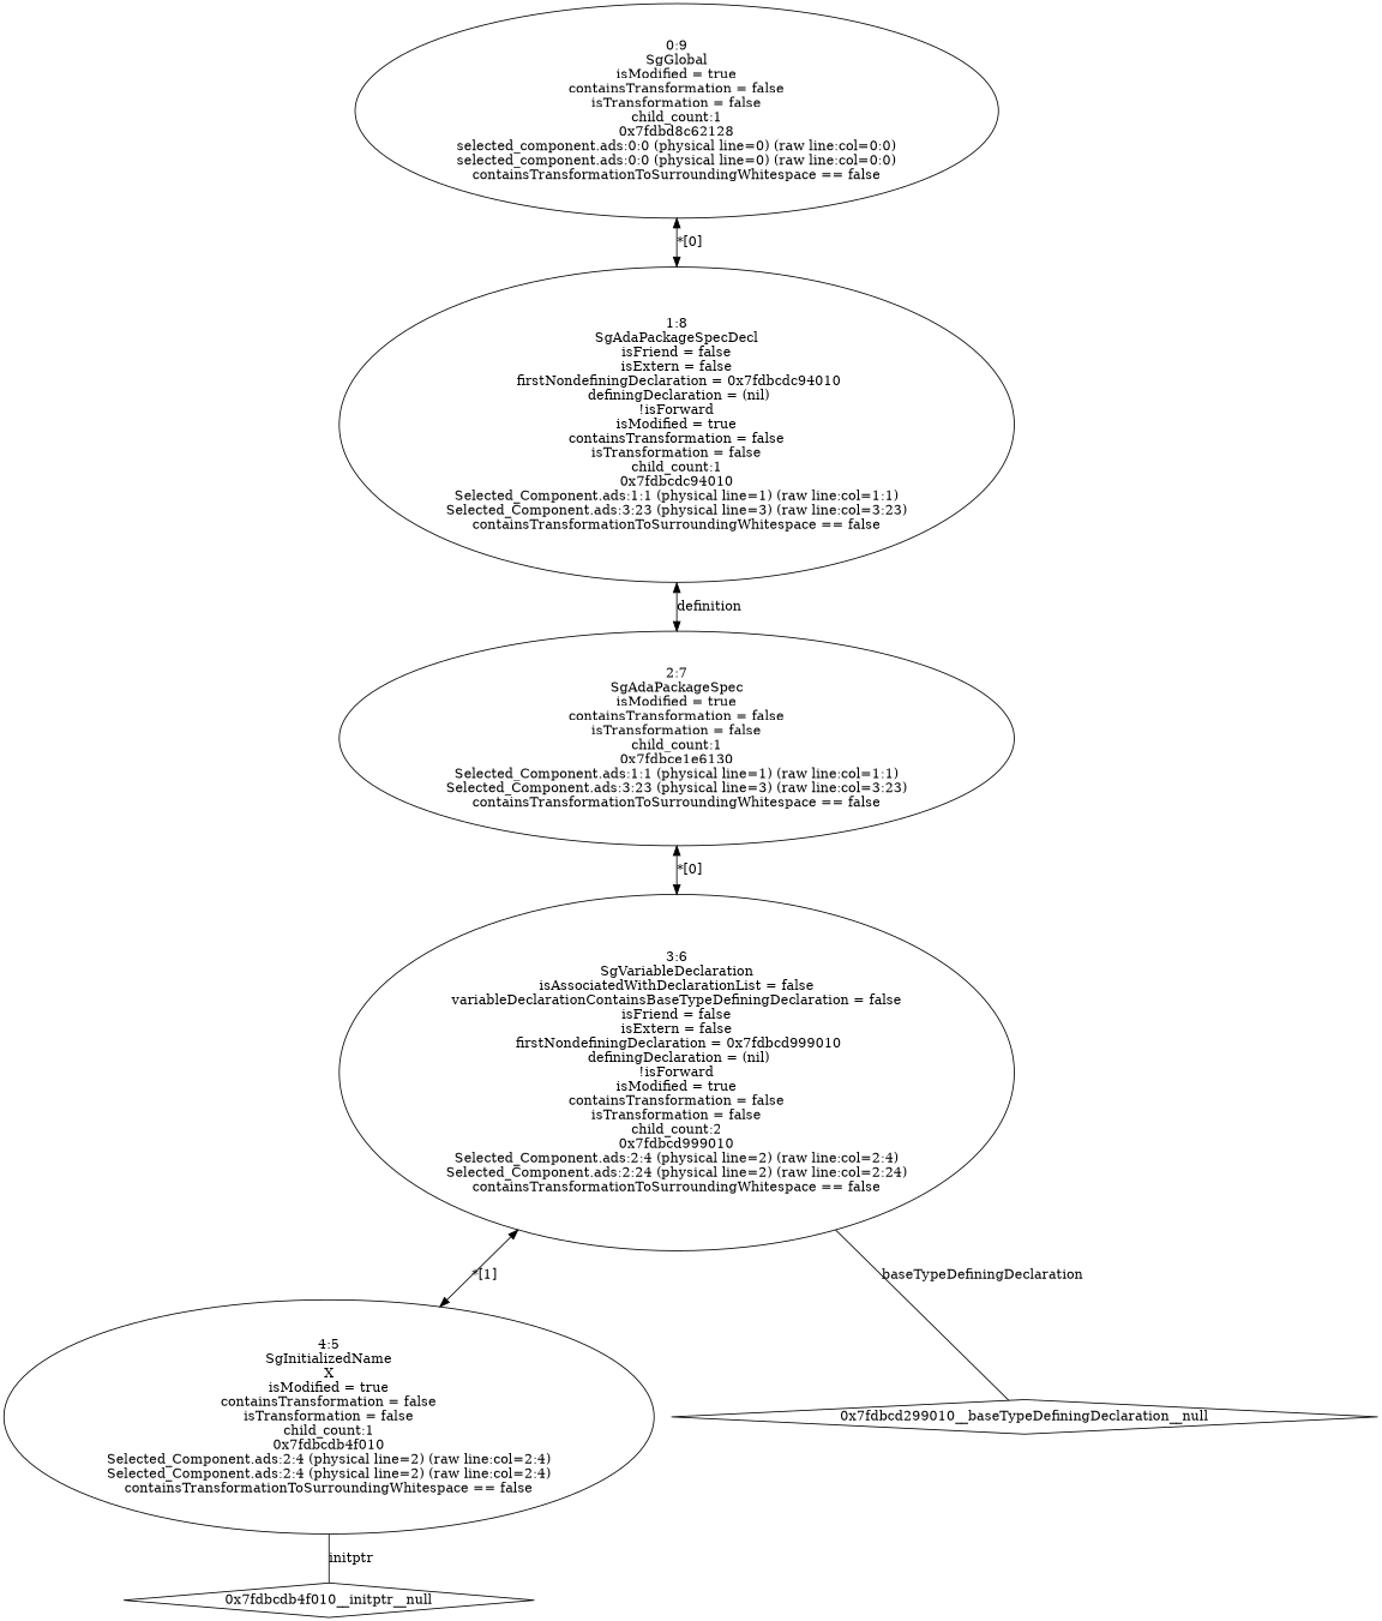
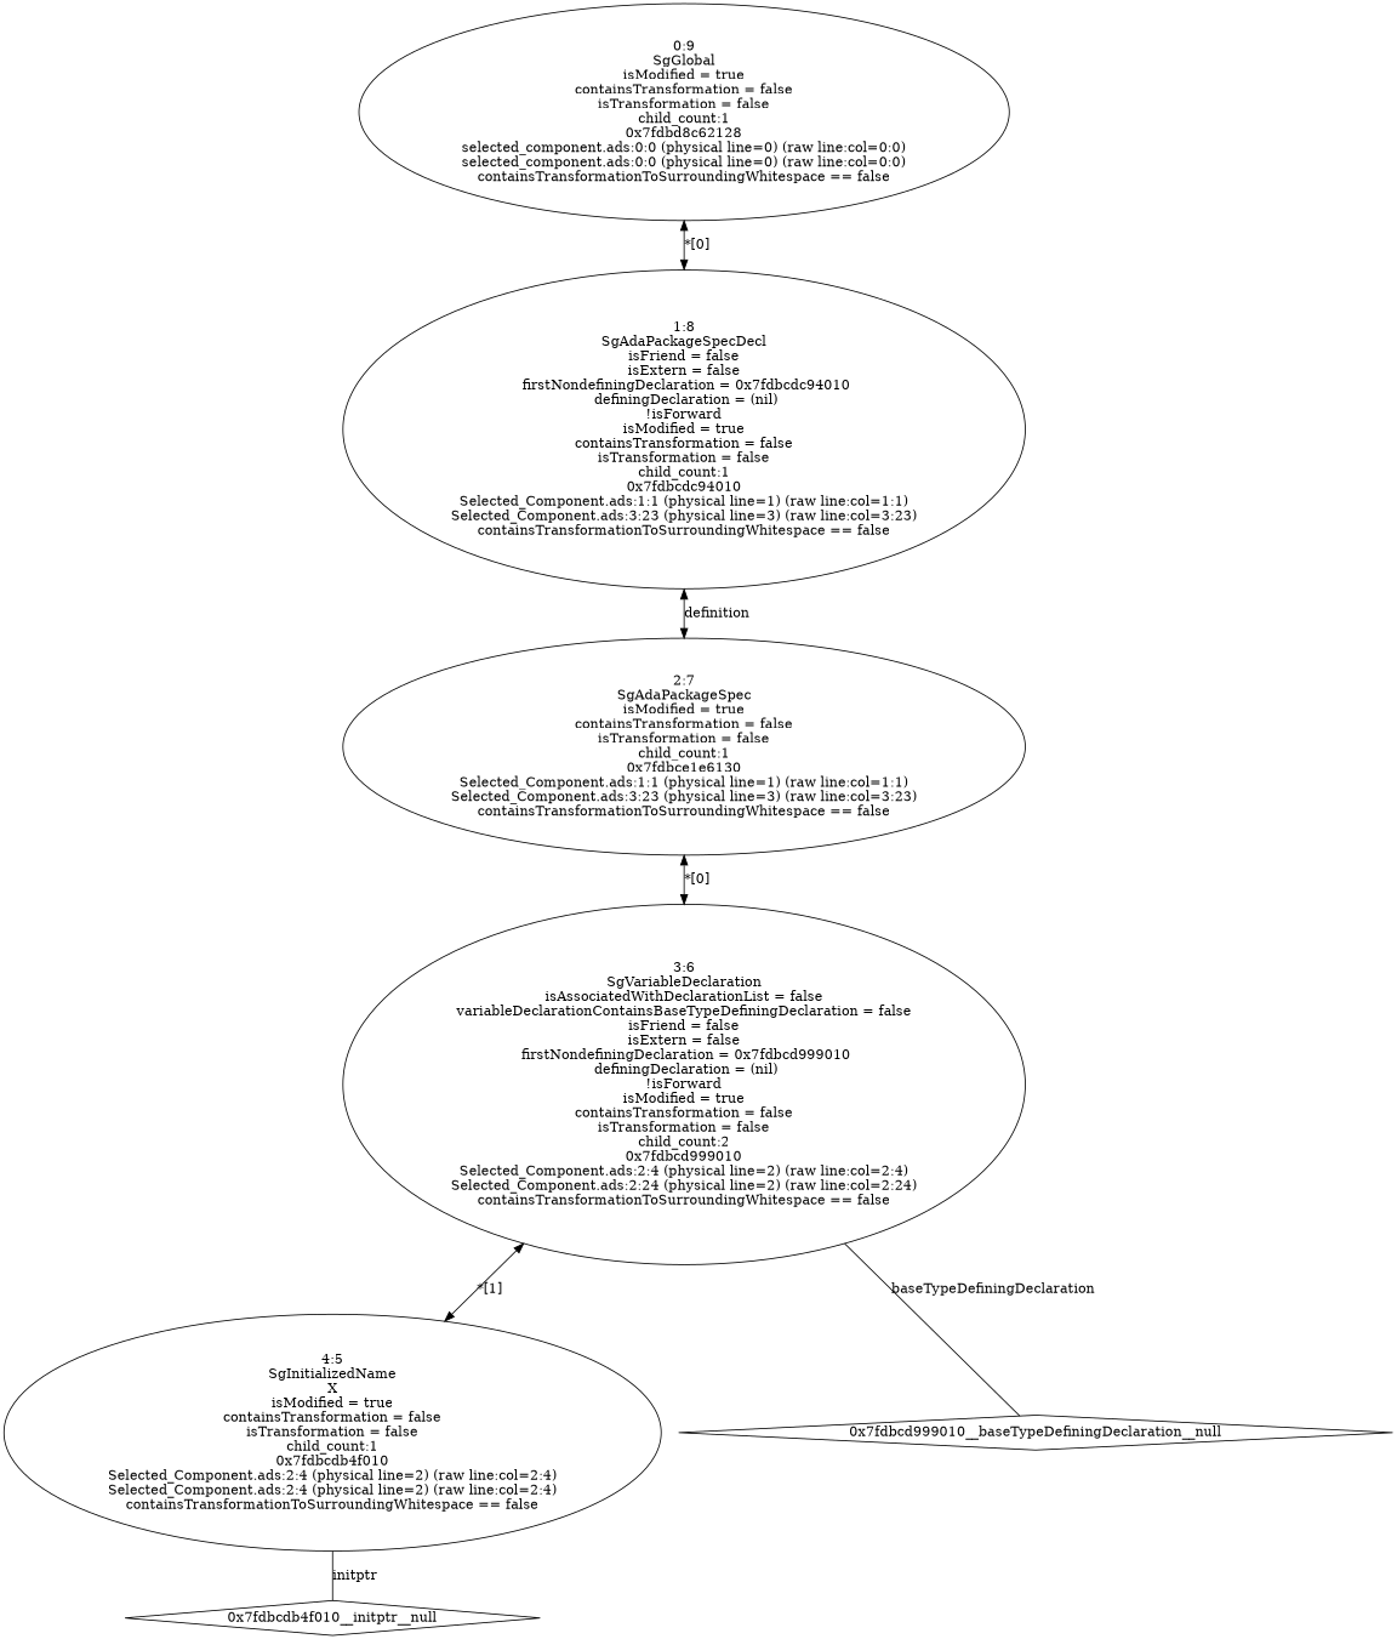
  digraph {
    edge [dir=both]
    n1 [label="4:5\nSgInitializedName\nX\nisModified = true\ncontainsTransformation = false\nisTransformation = false\nchild_count:1\n0x7fdbcdb4f010\nSelected_Component.ads:2:4 (physical line=2) (raw line:col=2:4)\nSelected_Component.ads:2:4 (physical line=2) (raw line:col=2:4)\ncontainsTransformationToSurroundingWhitespace == false\n"]
    "0x7fdbcdb4f010__initptr__null" [shape=diamond]
    n3 [label="3:6\nSgVariableDeclaration\n isAssociatedWithDeclarationList = false \n variableDeclarationContainsBaseTypeDefiningDeclaration = false \n isFriend = false \n isExtern = false \n firstNondefiningDeclaration = 0x7fdbcd999010\n definingDeclaration = (nil)\n!isForward\nisModified = true\ncontainsTransformation = false\nisTransformation = false\nchild_count:2\n0x7fdbcd999010\nSelected_Component.ads:2:4 (physical line=2) (raw line:col=2:4)\nSelected_Component.ads:2:24 (physical line=2) (raw line:col=2:24)\ncontainsTransformationToSurroundingWhitespace == false\n"]
-   "0x7fdbcd999010__baseTypeDefiningDeclaration__null" [shape=diamond label="0x7fdbcd299010__baseTypeDefiningDeclaration__null"]
+   "0x7fdbcd999010__baseTypeDefiningDeclaration__null" [shape=diamond]
    n5 [label="2:7\nSgAdaPackageSpec\nisModified = true\ncontainsTransformation = false\nisTransformation = false\nchild_count:1\n0x7fdbce1e6130\nSelected_Component.ads:1:1 (physical line=1) (raw line:col=1:1)\nSelected_Component.ads:3:23 (physical line=3) (raw line:col=3:23)\ncontainsTransformationToSurroundingWhitespace == false\n"]
    n6 [label="1:8\nSgAdaPackageSpecDecl\n isFriend = false \n isExtern = false \n firstNondefiningDeclaration = 0x7fdbcdc94010\n definingDeclaration = (nil)\n!isForward\nisModified = true\ncontainsTransformation = false\nisTransformation = false\nchild_count:1\n0x7fdbcdc94010\nSelected_Component.ads:1:1 (physical line=1) (raw line:col=1:1)\nSelected_Component.ads:3:23 (physical line=3) (raw line:col=3:23)\ncontainsTransformationToSurroundingWhitespace == false\n"]
    n7 [label="0:9\nSgGlobal\nisModified = true\ncontainsTransformation = false\nisTransformation = false\nchild_count:1\n0x7fdbd8c62128\nselected_component.ads:0:0 (physical line=0) (raw line:col=0:0)\nselected_component.ads:0:0 (physical line=0) (raw line:col=0:0)\ncontainsTransformationToSurroundingWhitespace == false\n"]
    n1 -> "0x7fdbcdb4f010__initptr__null" [dir=none label=initptr]
    n3 -> n1 [label="*[1]"]
    n3 -> "0x7fdbcd999010__baseTypeDefiningDeclaration__null" [dir=none label=baseTypeDefiningDeclaration]
    n5 -> n3 [label="*[0]"]
    n6 -> n5 [label=definition]
    n7 -> n6 [label="*[0]"]
  }
